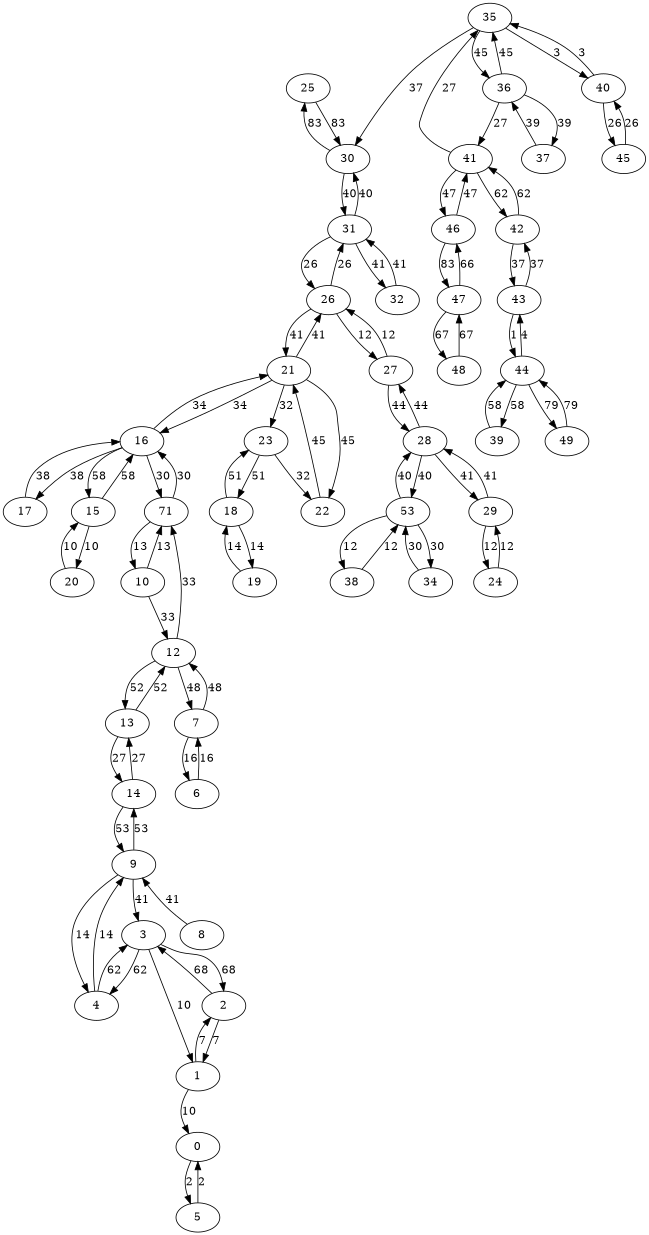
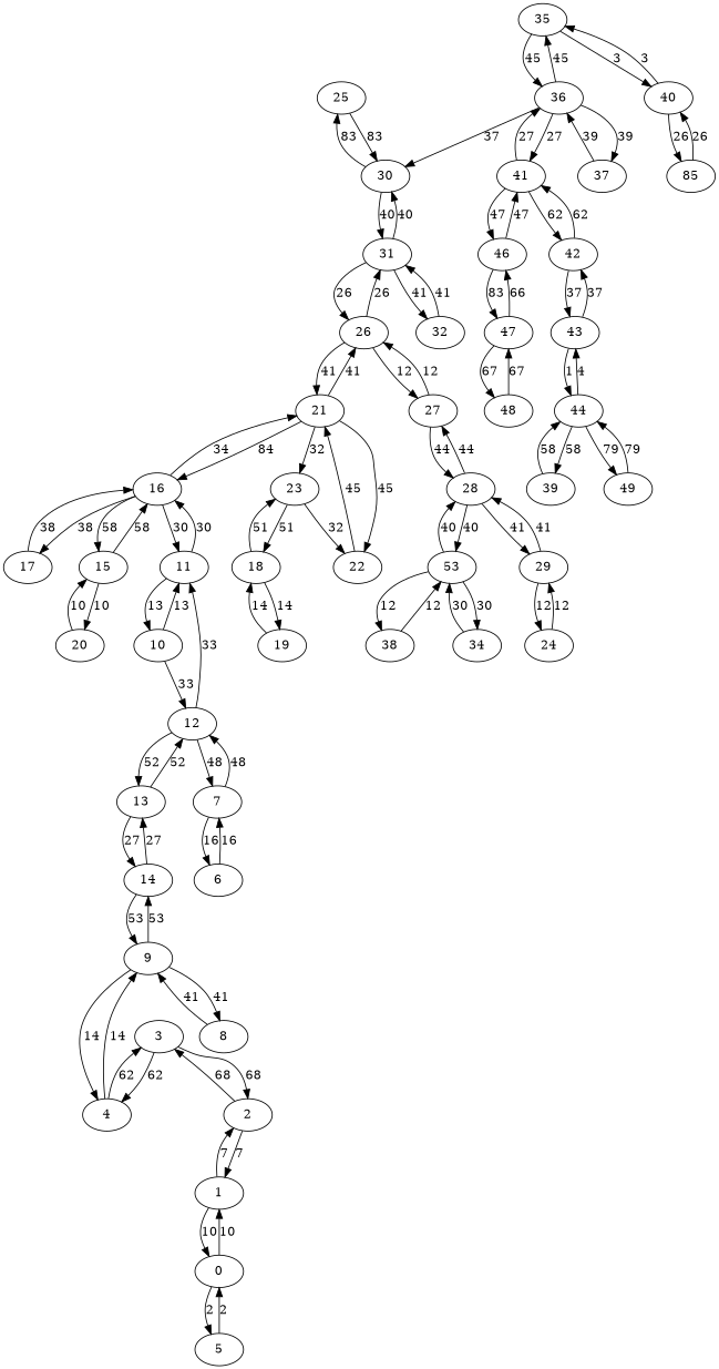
  digraph {
    25
    30
    31
    35
    36
    40
    26
    32
    44
    49
    39
    43
    42
    3
    2
    4
    1
    9
    0
    47
    48
    46
    41
    37
    14
    8
    16
    15
    21
    17
-   11 [label=71]
+   11
    20
    23
    22
    10
    13
    12
    7
    6
    18
    19
-   45
+   45 [label=85]
    27
    28
    29
    n46 [label=53]
    24
    34
    38
    5
    25 -> 30 [label=83]
    30 -> 25 [label=83]
    30 -> 31 [label=40]
    31 -> 30 [label=40]
    31 -> 26 [label=26]
    31 -> 32 [label=41]
-   35 -> 30 [label=37]
+   36 -> 30 [label=37]
    35 -> 36 [label=45]
    35 -> 40 [label=3]
    36 -> 35 [label=45]
    36 -> 41 [label=27]
    36 -> 37 [label=39]
    40 -> 35 [label=3]
    40 -> 45 [label=26]
    26 -> 31 [label=26]
    26 -> 21 [label=41]
    26 -> 27 [label=12]
    32 -> 31 [label=41]
    44 -> 49 [label=79]
    44 -> 39 [label=58]
    44 -> 43 [label=4]
    49 -> 44 [label=79]
    39 -> 44 [label=58]
    43 -> 44 [label=1]
    43 -> 42 [label=37]
    42 -> 43 [label=37]
    42 -> 41 [label=62]
    3 -> 2 [label=68]
    3 -> 4 [label=62]
    2 -> 3 [label=68]
    2 -> 1 [label=7]
    4 -> 3 [label=62]
    4 -> 9 [label=14]
    1 -> 2 [label=7]
    1 -> 0 [label=10]
    9 -> 4 [label=14]
    9 -> 14 [label=53]
-   9 -> 3 [label=41]
-   3 -> 1 [label=10]
+   9 -> 8 [label=41]
+   0 -> 1 [label=10]
    0 -> 5 [label=2]
    47 -> 48 [label=67]
    47 -> 46 [label=66]
    48 -> 47 [label=67]
    46 -> 47 [label=83]
    46 -> 41 [label=47]
-   41 -> 35 [label=27]
+   41 -> 36 [label=27]
    41 -> 42 [label=62]
    41 -> 46 [label=47]
    37 -> 36 [label=39]
    14 -> 9 [label=53]
    14 -> 13 [label=27]
    8 -> 9 [label=41]
    16 -> 15 [label=58]
    16 -> 21 [label=34]
    16 -> 17 [label=38]
    16 -> 11 [label=30]
    15 -> 16 [label=58]
    15 -> 20 [label=10]
    21 -> 26 [label=41]
-   21 -> 16 [label=34]
+   21 -> 16 [label=84]
    21 -> 23 [label=32]
    21 -> 22 [label=45]
    17 -> 16 [label=38]
    11 -> 16 [label=30]
    11 -> 10 [label=13]
    20 -> 15 [label=10]
    23 -> 22 [label=32]
    23 -> 18 [label=51]
    22 -> 21 [label=45]
    10 -> 11 [label=13]
    10 -> 12 [label=33]
    13 -> 14 [label=27]
    13 -> 12 [label=52]
    12 -> 11 [label=33]
    12 -> 13 [label=52]
    12 -> 7 [label=48]
    7 -> 12 [label=48]
    7 -> 6 [label=16]
    6 -> 7 [label=16]
    18 -> 23 [label=51]
    18 -> 19 [label=14]
    19 -> 18 [label=14]
    45 -> 40 [label=26]
    27 -> 26 [label=12]
    27 -> 28 [label=44]
    28 -> 27 [label=44]
    28 -> 29 [label=41]
    28 -> n46 [label=40]
    29 -> 28 [label=41]
    29 -> 24 [label=12]
    n46 -> 28 [label=40]
    n46 -> 34 [label=30]
    n46 -> 38 [label=12]
    24 -> 29 [label=12]
    34 -> n46 [label=30]
    38 -> n46 [label=12]
    5 -> 0 [label=2]
  }
